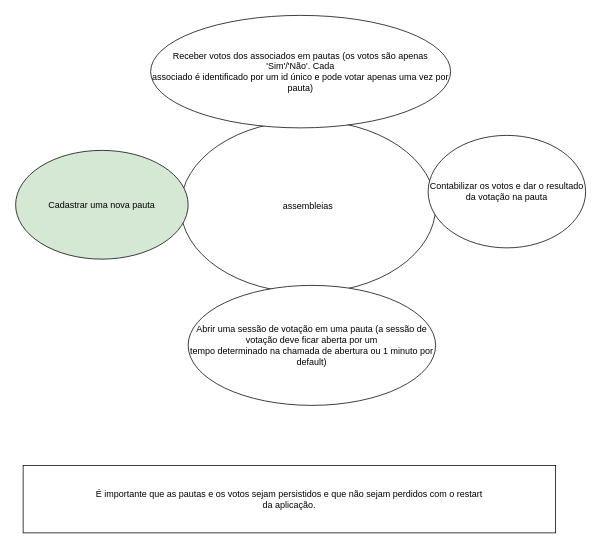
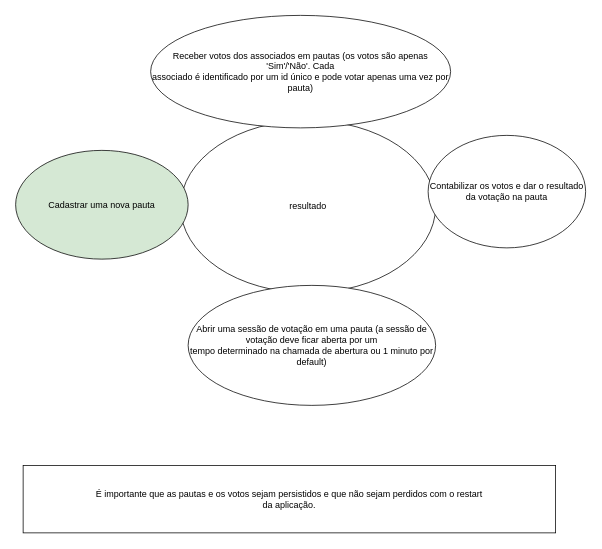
  <mxCell id="0" />
  <mxCell id="1" parent="0" />
- <mxCell id="2" value="assembleias" style="ellipse;whiteSpace=wrap;html=1;" vertex="1" parent="1"><mxGeometry x="240" y="160" width="340" height="230" as="geometry" /></mxCell>
+ <mxCell id="2" value="resultado" style="ellipse;whiteSpace=wrap;html=1;" vertex="1" parent="1"><mxGeometry x="240" y="160" width="340" height="230" as="geometry" /></mxCell>
  <mxCell id="3" value="Cadastrar uma nova pauta" style="ellipse;whiteSpace=wrap;html=1;fillColor=#d5e8d4;" vertex="1" parent="1"><mxGeometry x="20" y="200" width="230" height="145" as="geometry" /></mxCell>
  <mxCell id="4" value="Abrir uma sessão de votação em uma pauta (a sessão de votação deve ficar aberta por um&lt;br&gt;tempo determinado na chamada de abertura ou 1 minuto por default)" style="ellipse;whiteSpace=wrap;html=1;" vertex="1" parent="1"><mxGeometry x="250" y="380" width="330" height="160" as="geometry" /></mxCell>
  <mxCell id="5" value="Receber votos dos associados em pautas (os votos são apenas 'Sim'/'Não'. Cada&lt;br&gt;associado é identificado por um id único e pode votar apenas uma vez por pauta)" style="ellipse;whiteSpace=wrap;html=1;" vertex="1" parent="1"><mxGeometry x="200" y="20" width="400" height="150" as="geometry" /></mxCell>
  <mxCell id="6" value="Contabilizar os votos e dar o resultado da votação na pauta" style="ellipse;whiteSpace=wrap;html=1;" vertex="1" parent="1"><mxGeometry x="570" y="180" width="210" height="150" as="geometry" /></mxCell>
  <mxCell id="7" value="É importante que as pautas e os votos sejam persistidos e que não sejam perdidos com o restart&lt;br&gt;da aplicação." style="rounded=0;whiteSpace=wrap;html=1;" vertex="1" parent="1"><mxGeometry x="30" y="620" width="710" height="90" as="geometry" /></mxCell>
